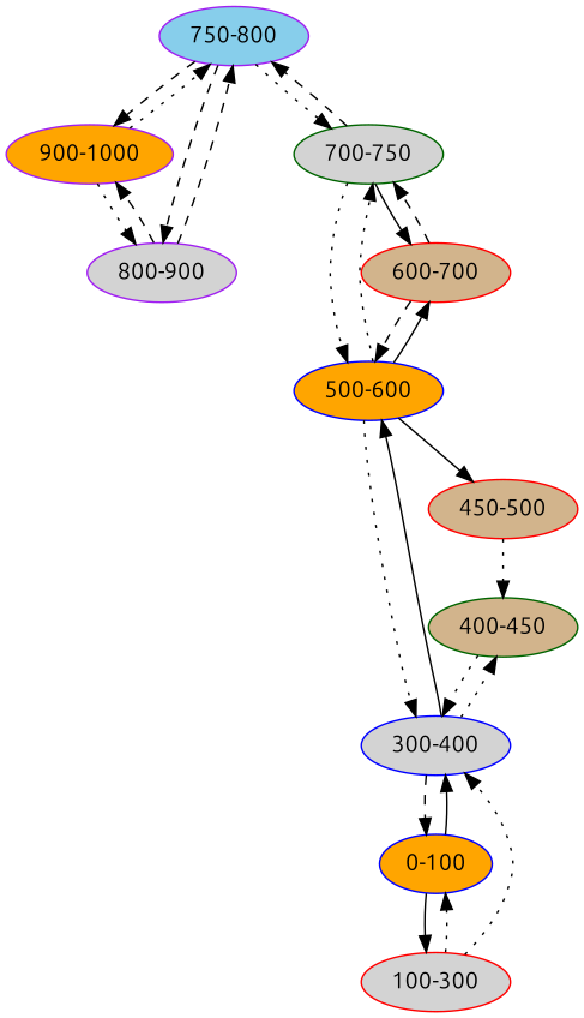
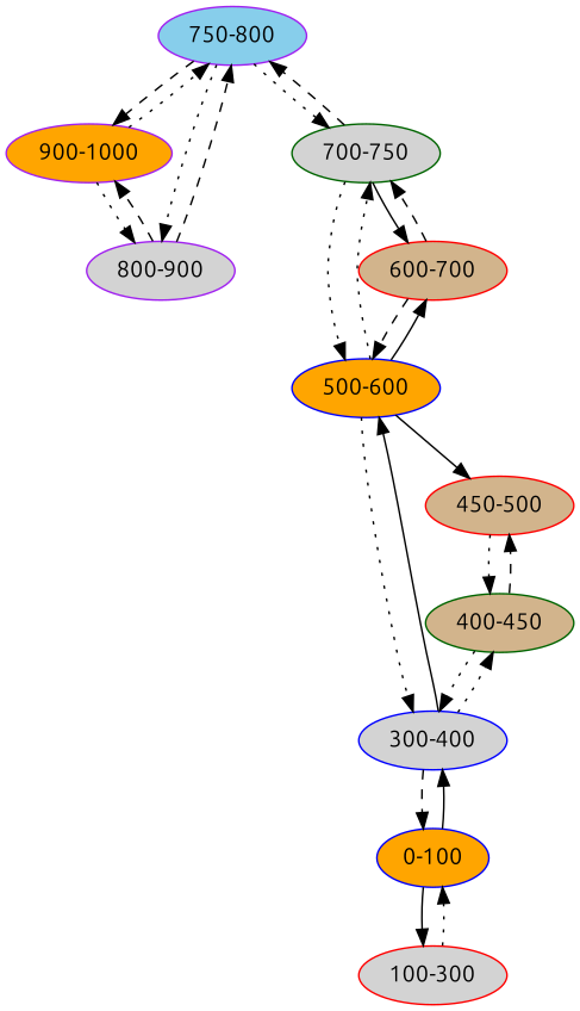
  strict digraph {
    fontname=Ubuntu
    node [color=purple data="[id=G3.1,strand=-,score=0.100000],[id=G2.1,strand=+,score=0.100000],[id=G4.1,strand=-,score=0.100000],[id=G1.1,strand=+,score=0.100000]" fillcolor=lightgrey fontname=Ubuntu style=filled]
    edge [data="[id=G2.1,strand=+,score=0.001000]" fontname=Ubuntu style=dotted]
    "750-800" [data="[id=G3.1,strand=-,score=0.050000],[id=G2.1,strand=+,score=0.050000],[id=G4.1,strand=-,score=0.050000],[id=G1.1,strand=+,score=0.050000]" fillcolor=skyblue]
    "900-1000" [fillcolor=orange]
    "700-750" [color=darkgreen data="[id=G3.1,strand=-,score=0.050000],[id=G2.1,strand=+,score=0.050000],[id=G4.1,strand=-,score=0.050000],[id=G1.1,strand=+,score=0.050000],[id=G6.1,strand=-,score=0.050000],[id=G5.1,strand=+,score=0.050000]"]
    "800-900" [data="[id=G2.1,strand=+,score=0.100000],[id=G4.1,strand=-,score=0.100000]"]
    "500-600" [color=blue data="[id=G3.1,strand=-,score=0.100000],[id=G2.1,strand=+,score=0.100000],[id=G4.1,strand=-,score=0.100000],[id=G1.1,strand=+,score=0.100000],[id=G6.1,strand=-,score=0.100000],[id=G5.1,strand=+,score=0.100000]" fillcolor=orange]
    "600-700" [color=red data="[id=G2.1,strand=+,score=0.100000],[id=G4.1,strand=-,score=0.100000],[id=G6.1,strand=-,score=0.100000],[id=G5.1,strand=+,score=0.100000]" fillcolor=tan]
    "400-450" [color=darkgreen data="[id=G2.1,strand=+,score=0.050000],[id=G4.1,strand=-,score=0.050000]" fillcolor=tan]
    "300-400" [color=blue]
    "450-500" [color=red data="[id=G2.1,strand=+,score=0.050000],[id=G4.1,strand=-,score=0.050000],[id=G6.1,strand=-,score=0.050000],[id=G5.1,strand=+,score=0.050000]" fillcolor=tan]
    "0-100" [color=blue fillcolor=orange]
    "100-300" [color=red data="[id=G2.1,strand=+,score=0.200000],[id=G4.1,strand=-,score=0.200000]"]
    "750-800" -> "900-1000" [data="[id=G1.1,strand=+,score=0.001000]" style=dashed]
    "750-800" -> "700-750" [data="[id=G3.1,strand=-,score=0.001000],[id=G4.1,strand=-,score=0.001000]"]
-   "750-800" -> "800-900" [style=dashed]
+   "750-800" -> "800-900"
    "900-1000" -> "750-800" [data="[id=G3.1,strand=-,score=0.001000]"]
    "900-1000" -> "800-900" [data="[id=G4.1,strand=-,score=0.001000]"]
    "700-750" -> "750-800" [data="[id=G2.1,strand=+,score=0.001000],[id=G1.1,strand=+,score=0.001000]" style=dashed]
    "700-750" -> "500-600" [data="[id=G3.1,strand=-,score=0.001000]"]
    "700-750" -> "600-700" [data="[id=G4.1,strand=-,score=0.001000],[id=G6.1,strand=-,score=0.001000]" style=solid]
    "800-900" -> "750-800" [data="[id=G4.1,strand=-,score=0.001000]" style=dashed]
    "800-900" -> "900-1000" [style=dashed]
    "500-600" -> "700-750" [data="[id=G1.1,strand=+,score=0.001000]"]
    "500-600" -> "600-700" [data="[id=G2.1,strand=+,score=0.001000],[id=G5.1,strand=+,score=0.001000]" style=solid]
    "500-600" -> "300-400" [data="[id=G3.1,strand=-,score=0.001000]"]
    "500-600" -> "450-500" [data="[id=G4.1,strand=-,score=0.001000],[id=G6.1,strand=-,score=0.001000]" style=solid]
    "600-700" -> "700-750" [data="[id=G2.1,strand=+,score=0.001000],[id=G5.1,strand=+,score=0.001000]" style=dashed]
    "600-700" -> "500-600" [data="[id=G4.1,strand=-,score=0.001000],[id=G6.1,strand=-,score=0.001000]" style=dashed]
    "400-450" -> "300-400" [data="[id=G4.1,strand=-,score=0.001000]"]
+   "400-450" -> "450-500" [style=dashed]
    "300-400" -> "500-600" [data="[id=G1.1,strand=+,score=0.001000]" style=solid]
    "300-400" -> "400-450"
    "300-400" -> "0-100" [data="[id=G3.1,strand=-,score=0.001000]" style=dashed]
    "450-500" -> "400-450" [data="[id=G4.1,strand=-,score=0.001000]"]
    "0-100" -> "300-400" [data="[id=G1.1,strand=+,score=0.001000]" style=solid]
    "0-100" -> "100-300" [style=solid]
-   "100-300" -> "300-400"
    "100-300" -> "0-100" [data="[id=G4.1,strand=-,score=0.001000]"]
  }
